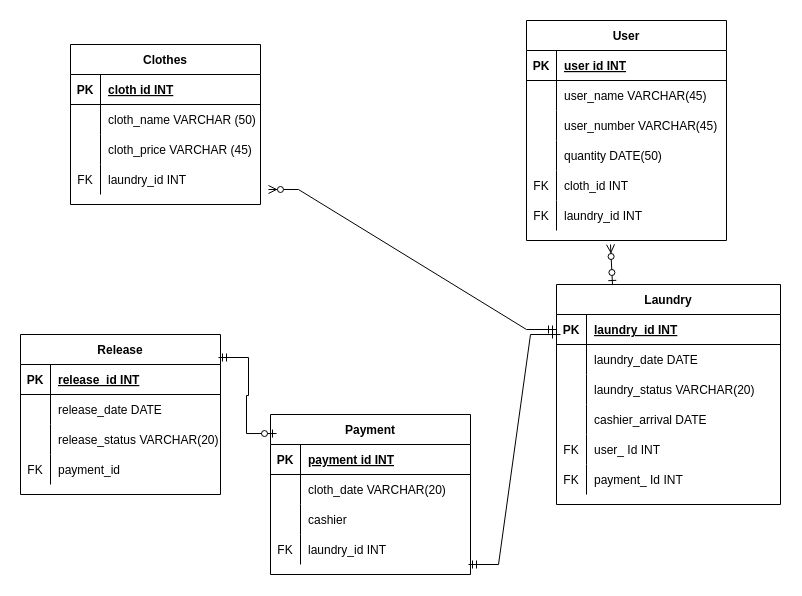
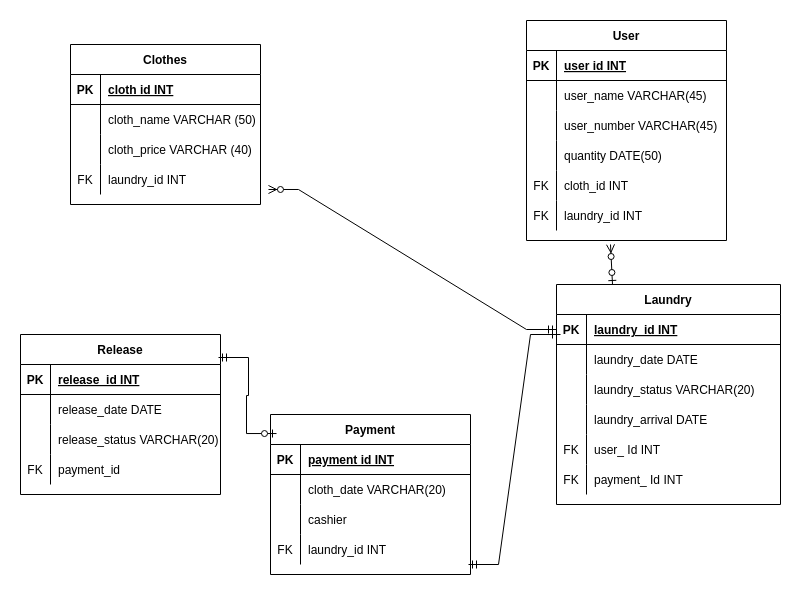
  <mxCell id="0" />
  <mxCell id="1" parent="0" />
  <mxCell id="2" value="User" style="shape=table;startSize=30;container=1;collapsible=1;childLayout=tableLayout;fixedRows=1;rowLines=0;fontStyle=1;align=center;resizeLast=1;" parent="1" vertex="1"><mxGeometry x="526" y="20" width="200" height="220" as="geometry" /></mxCell>
  <mxCell id="3" value="" style="shape=tableRow;horizontal=0;startSize=0;swimlaneHead=0;swimlaneBody=0;fillColor=none;collapsible=0;dropTarget=0;points=[[0,0.5],[1,0.5]];portConstraint=eastwest;top=0;left=0;right=0;bottom=1;" parent="2" vertex="1"><mxGeometry y="30" width="200" height="30" as="geometry" /></mxCell>
  <mxCell id="4" value="PK" style="shape=partialRectangle;connectable=0;fillColor=none;top=0;left=0;bottom=0;right=0;fontStyle=1;overflow=hidden;" parent="3" vertex="1"><mxGeometry width="30" height="30" as="geometry"><mxRectangle width="30" height="30" as="alternateBounds" /></mxGeometry></mxCell>
  <mxCell id="5" value="user id INT" style="shape=partialRectangle;connectable=0;fillColor=none;top=0;left=0;bottom=0;right=0;align=left;spacingLeft=6;fontStyle=5;overflow=hidden;" parent="3" vertex="1"><mxGeometry x="30" width="170" height="30" as="geometry"><mxRectangle width="170" height="30" as="alternateBounds" /></mxGeometry></mxCell>
  <mxCell id="6" value="" style="shape=tableRow;horizontal=0;startSize=0;swimlaneHead=0;swimlaneBody=0;fillColor=none;collapsible=0;dropTarget=0;points=[[0,0.5],[1,0.5]];portConstraint=eastwest;top=0;left=0;right=0;bottom=0;" parent="2" vertex="1"><mxGeometry y="60" width="200" height="30" as="geometry" /></mxCell>
  <mxCell id="7" value="" style="shape=partialRectangle;connectable=0;fillColor=none;top=0;left=0;bottom=0;right=0;editable=1;overflow=hidden;" parent="6" vertex="1"><mxGeometry width="30" height="30" as="geometry"><mxRectangle width="30" height="30" as="alternateBounds" /></mxGeometry></mxCell>
  <mxCell id="8" value="user_name VARCHAR(45)" style="shape=partialRectangle;connectable=0;fillColor=none;top=0;left=0;bottom=0;right=0;align=left;spacingLeft=6;overflow=hidden;" parent="6" vertex="1"><mxGeometry x="30" width="170" height="30" as="geometry"><mxRectangle width="170" height="30" as="alternateBounds" /></mxGeometry></mxCell>
  <mxCell id="9" value="" style="shape=tableRow;horizontal=0;startSize=0;swimlaneHead=0;swimlaneBody=0;fillColor=none;collapsible=0;dropTarget=0;points=[[0,0.5],[1,0.5]];portConstraint=eastwest;top=0;left=0;right=0;bottom=0;" parent="2" vertex="1"><mxGeometry y="90" width="200" height="30" as="geometry" /></mxCell>
  <mxCell id="10" value="" style="shape=partialRectangle;connectable=0;fillColor=none;top=0;left=0;bottom=0;right=0;editable=1;overflow=hidden;" parent="9" vertex="1"><mxGeometry width="30" height="30" as="geometry"><mxRectangle width="30" height="30" as="alternateBounds" /></mxGeometry></mxCell>
  <mxCell id="11" value="user_number VARCHAR(45)" style="shape=partialRectangle;connectable=0;fillColor=none;top=0;left=0;bottom=0;right=0;align=left;spacingLeft=6;overflow=hidden;" parent="9" vertex="1"><mxGeometry x="30" width="170" height="30" as="geometry"><mxRectangle width="170" height="30" as="alternateBounds" /></mxGeometry></mxCell>
  <mxCell id="12" value="" style="shape=tableRow;horizontal=0;startSize=0;swimlaneHead=0;swimlaneBody=0;fillColor=none;collapsible=0;dropTarget=0;points=[[0,0.5],[1,0.5]];portConstraint=eastwest;top=0;left=0;right=0;bottom=0;" parent="2" vertex="1"><mxGeometry y="120" width="200" height="30" as="geometry" /></mxCell>
  <mxCell id="13" value="" style="shape=partialRectangle;connectable=0;fillColor=none;top=0;left=0;bottom=0;right=0;editable=1;overflow=hidden;" parent="12" vertex="1"><mxGeometry width="30" height="30" as="geometry"><mxRectangle width="30" height="30" as="alternateBounds" /></mxGeometry></mxCell>
  <mxCell id="14" value="quantity DATE(50)" style="shape=partialRectangle;connectable=0;fillColor=none;top=0;left=0;bottom=0;right=0;align=left;spacingLeft=6;overflow=hidden;" parent="12" vertex="1"><mxGeometry x="30" width="170" height="30" as="geometry"><mxRectangle width="170" height="30" as="alternateBounds" /></mxGeometry></mxCell>
  <mxCell id="15" value="" style="shape=tableRow;horizontal=0;startSize=0;swimlaneHead=0;swimlaneBody=0;fillColor=none;collapsible=0;dropTarget=0;points=[[0,0.5],[1,0.5]];portConstraint=eastwest;top=0;left=0;right=0;bottom=0;" parent="2" vertex="1"><mxGeometry y="150" width="200" height="30" as="geometry" /></mxCell>
  <mxCell id="16" value="FK" style="shape=partialRectangle;connectable=0;fillColor=none;top=0;left=0;bottom=0;right=0;editable=1;overflow=hidden;" parent="15" vertex="1"><mxGeometry width="30" height="30" as="geometry"><mxRectangle width="30" height="30" as="alternateBounds" /></mxGeometry></mxCell>
  <mxCell id="17" value="cloth_id INT" style="shape=partialRectangle;connectable=0;fillColor=none;top=0;left=0;bottom=0;right=0;align=left;spacingLeft=6;overflow=hidden;" parent="15" vertex="1"><mxGeometry x="30" width="170" height="30" as="geometry"><mxRectangle width="170" height="30" as="alternateBounds" /></mxGeometry></mxCell>
  <mxCell id="18" value="" style="shape=tableRow;horizontal=0;startSize=0;swimlaneHead=0;swimlaneBody=0;fillColor=none;collapsible=0;dropTarget=0;points=[[0,0.5],[1,0.5]];portConstraint=eastwest;top=0;left=0;right=0;bottom=0;" parent="2" vertex="1"><mxGeometry y="180" width="200" height="30" as="geometry" /></mxCell>
  <mxCell id="19" value="FK" style="shape=partialRectangle;connectable=0;fillColor=none;top=0;left=0;bottom=0;right=0;editable=1;overflow=hidden;" parent="18" vertex="1"><mxGeometry width="30" height="30" as="geometry"><mxRectangle width="30" height="30" as="alternateBounds" /></mxGeometry></mxCell>
  <mxCell id="20" value="laundry_id INT" style="shape=partialRectangle;connectable=0;fillColor=none;top=0;left=0;bottom=0;right=0;align=left;spacingLeft=6;overflow=hidden;" parent="18" vertex="1"><mxGeometry x="30" width="170" height="30" as="geometry"><mxRectangle width="170" height="30" as="alternateBounds" /></mxGeometry></mxCell>
  <mxCell id="21" value="Clothes" style="shape=table;startSize=30;container=1;collapsible=1;childLayout=tableLayout;fixedRows=1;rowLines=0;fontStyle=1;align=center;resizeLast=1;" parent="1" vertex="1"><mxGeometry x="70" y="44" width="190" height="160" as="geometry" /></mxCell>
  <mxCell id="22" value="" style="shape=tableRow;horizontal=0;startSize=0;swimlaneHead=0;swimlaneBody=0;fillColor=none;collapsible=0;dropTarget=0;points=[[0,0.5],[1,0.5]];portConstraint=eastwest;top=0;left=0;right=0;bottom=1;" parent="21" vertex="1"><mxGeometry y="30" width="190" height="30" as="geometry" /></mxCell>
  <mxCell id="23" value="PK" style="shape=partialRectangle;connectable=0;fillColor=none;top=0;left=0;bottom=0;right=0;fontStyle=1;overflow=hidden;" parent="22" vertex="1"><mxGeometry width="30" height="30" as="geometry"><mxRectangle width="30" height="30" as="alternateBounds" /></mxGeometry></mxCell>
  <mxCell id="24" value="cloth id INT" style="shape=partialRectangle;connectable=0;fillColor=none;top=0;left=0;bottom=0;right=0;align=left;spacingLeft=6;fontStyle=5;overflow=hidden;" parent="22" vertex="1"><mxGeometry x="30" width="160" height="30" as="geometry"><mxRectangle width="160" height="30" as="alternateBounds" /></mxGeometry></mxCell>
  <mxCell id="25" value="" style="shape=tableRow;horizontal=0;startSize=0;swimlaneHead=0;swimlaneBody=0;fillColor=none;collapsible=0;dropTarget=0;points=[[0,0.5],[1,0.5]];portConstraint=eastwest;top=0;left=0;right=0;bottom=0;" parent="21" vertex="1"><mxGeometry y="60" width="190" height="30" as="geometry" /></mxCell>
  <mxCell id="26" value="" style="shape=partialRectangle;connectable=0;fillColor=none;top=0;left=0;bottom=0;right=0;editable=1;overflow=hidden;" parent="25" vertex="1"><mxGeometry width="30" height="30" as="geometry"><mxRectangle width="30" height="30" as="alternateBounds" /></mxGeometry></mxCell>
  <mxCell id="27" value="cloth_name VARCHAR (50)" style="shape=partialRectangle;connectable=0;fillColor=none;top=0;left=0;bottom=0;right=0;align=left;spacingLeft=6;overflow=hidden;" parent="25" vertex="1"><mxGeometry x="30" width="160" height="30" as="geometry"><mxRectangle width="160" height="30" as="alternateBounds" /></mxGeometry></mxCell>
  <mxCell id="28" value="" style="shape=tableRow;horizontal=0;startSize=0;swimlaneHead=0;swimlaneBody=0;fillColor=none;collapsible=0;dropTarget=0;points=[[0,0.5],[1,0.5]];portConstraint=eastwest;top=0;left=0;right=0;bottom=0;" parent="21" vertex="1"><mxGeometry y="90" width="190" height="30" as="geometry" /></mxCell>
  <mxCell id="29" value="" style="shape=partialRectangle;connectable=0;fillColor=none;top=0;left=0;bottom=0;right=0;editable=1;overflow=hidden;" parent="28" vertex="1"><mxGeometry width="30" height="30" as="geometry"><mxRectangle width="30" height="30" as="alternateBounds" /></mxGeometry></mxCell>
- <mxCell id="30" value="cloth_price VARCHAR (45)" style="shape=partialRectangle;connectable=0;fillColor=none;top=0;left=0;bottom=0;right=0;align=left;spacingLeft=6;overflow=hidden;" parent="28" vertex="1"><mxGeometry x="30" width="160" height="30" as="geometry"><mxRectangle width="160" height="30" as="alternateBounds" /></mxGeometry></mxCell>
+ <mxCell id="30" value="cloth_price VARCHAR (40)" style="shape=partialRectangle;connectable=0;fillColor=none;top=0;left=0;bottom=0;right=0;align=left;spacingLeft=6;overflow=hidden;" parent="28" vertex="1"><mxGeometry x="30" width="160" height="30" as="geometry"><mxRectangle width="160" height="30" as="alternateBounds" /></mxGeometry></mxCell>
  <mxCell id="31" value="" style="shape=tableRow;horizontal=0;startSize=0;swimlaneHead=0;swimlaneBody=0;fillColor=none;collapsible=0;dropTarget=0;points=[[0,0.5],[1,0.5]];portConstraint=eastwest;top=0;left=0;right=0;bottom=0;" parent="21" vertex="1"><mxGeometry y="120" width="190" height="30" as="geometry" /></mxCell>
  <mxCell id="32" value="FK" style="shape=partialRectangle;connectable=0;fillColor=none;top=0;left=0;bottom=0;right=0;editable=1;overflow=hidden;" parent="31" vertex="1"><mxGeometry width="30" height="30" as="geometry"><mxRectangle width="30" height="30" as="alternateBounds" /></mxGeometry></mxCell>
  <mxCell id="33" value="laundry_id INT" style="shape=partialRectangle;connectable=0;fillColor=none;top=0;left=0;bottom=0;right=0;align=left;spacingLeft=6;overflow=hidden;" parent="31" vertex="1"><mxGeometry x="30" width="160" height="30" as="geometry"><mxRectangle width="160" height="30" as="alternateBounds" /></mxGeometry></mxCell>
  <mxCell id="34" value="Laundry" style="shape=table;startSize=30;container=1;collapsible=1;childLayout=tableLayout;fixedRows=1;rowLines=0;fontStyle=1;align=center;resizeLast=1;" parent="1" vertex="1"><mxGeometry x="556" y="284" width="224" height="220" as="geometry" /></mxCell>
  <mxCell id="35" value="" style="shape=tableRow;horizontal=0;startSize=0;swimlaneHead=0;swimlaneBody=0;fillColor=none;collapsible=0;dropTarget=0;points=[[0,0.5],[1,0.5]];portConstraint=eastwest;top=0;left=0;right=0;bottom=1;" parent="34" vertex="1"><mxGeometry y="30" width="224" height="30" as="geometry" /></mxCell>
  <mxCell id="36" value="PK" style="shape=partialRectangle;connectable=0;fillColor=none;top=0;left=0;bottom=0;right=0;fontStyle=1;overflow=hidden;" parent="35" vertex="1"><mxGeometry width="30" height="30" as="geometry"><mxRectangle width="30" height="30" as="alternateBounds" /></mxGeometry></mxCell>
  <mxCell id="37" value="laundry_id INT" style="shape=partialRectangle;connectable=0;fillColor=none;top=0;left=0;bottom=0;right=0;align=left;spacingLeft=6;fontStyle=5;overflow=hidden;" parent="35" vertex="1"><mxGeometry x="30" width="194" height="30" as="geometry"><mxRectangle width="194" height="30" as="alternateBounds" /></mxGeometry></mxCell>
  <mxCell id="38" value="" style="shape=tableRow;horizontal=0;startSize=0;swimlaneHead=0;swimlaneBody=0;fillColor=none;collapsible=0;dropTarget=0;points=[[0,0.5],[1,0.5]];portConstraint=eastwest;top=0;left=0;right=0;bottom=0;" parent="34" vertex="1"><mxGeometry y="60" width="224" height="30" as="geometry" /></mxCell>
  <mxCell id="39" value="" style="shape=partialRectangle;connectable=0;fillColor=none;top=0;left=0;bottom=0;right=0;editable=1;overflow=hidden;" parent="38" vertex="1"><mxGeometry width="30" height="30" as="geometry"><mxRectangle width="30" height="30" as="alternateBounds" /></mxGeometry></mxCell>
  <mxCell id="40" value="laundry_date DATE" style="shape=partialRectangle;connectable=0;fillColor=none;top=0;left=0;bottom=0;right=0;align=left;spacingLeft=6;overflow=hidden;" parent="38" vertex="1"><mxGeometry x="30" width="194" height="30" as="geometry"><mxRectangle width="194" height="30" as="alternateBounds" /></mxGeometry></mxCell>
  <mxCell id="41" value="" style="shape=tableRow;horizontal=0;startSize=0;swimlaneHead=0;swimlaneBody=0;fillColor=none;collapsible=0;dropTarget=0;points=[[0,0.5],[1,0.5]];portConstraint=eastwest;top=0;left=0;right=0;bottom=0;" parent="34" vertex="1"><mxGeometry y="90" width="224" height="30" as="geometry" /></mxCell>
  <mxCell id="42" value="" style="shape=partialRectangle;connectable=0;fillColor=none;top=0;left=0;bottom=0;right=0;editable=1;overflow=hidden;" parent="41" vertex="1"><mxGeometry width="30" height="30" as="geometry"><mxRectangle width="30" height="30" as="alternateBounds" /></mxGeometry></mxCell>
  <mxCell id="43" value="laundry_status VARCHAR(20)" style="shape=partialRectangle;connectable=0;fillColor=none;top=0;left=0;bottom=0;right=0;align=left;spacingLeft=6;overflow=hidden;" parent="41" vertex="1"><mxGeometry x="30" width="194" height="30" as="geometry"><mxRectangle width="194" height="30" as="alternateBounds" /></mxGeometry></mxCell>
  <mxCell id="44" value="" style="shape=tableRow;horizontal=0;startSize=0;swimlaneHead=0;swimlaneBody=0;fillColor=none;collapsible=0;dropTarget=0;points=[[0,0.5],[1,0.5]];portConstraint=eastwest;top=0;left=0;right=0;bottom=0;" parent="34" vertex="1"><mxGeometry y="120" width="224" height="30" as="geometry" /></mxCell>
  <mxCell id="45" value="" style="shape=partialRectangle;connectable=0;fillColor=none;top=0;left=0;bottom=0;right=0;editable=1;overflow=hidden;" parent="44" vertex="1"><mxGeometry width="30" height="30" as="geometry"><mxRectangle width="30" height="30" as="alternateBounds" /></mxGeometry></mxCell>
- <mxCell id="46" value="cashier_arrival DATE" style="shape=partialRectangle;connectable=0;fillColor=none;top=0;left=0;bottom=0;right=0;align=left;spacingLeft=6;overflow=hidden;" parent="44" vertex="1"><mxGeometry x="30" width="194" height="30" as="geometry"><mxRectangle width="194" height="30" as="alternateBounds" /></mxGeometry></mxCell>
+ <mxCell id="46" value="laundry_arrival DATE" style="shape=partialRectangle;connectable=0;fillColor=none;top=0;left=0;bottom=0;right=0;align=left;spacingLeft=6;overflow=hidden;" parent="44" vertex="1"><mxGeometry x="30" width="194" height="30" as="geometry"><mxRectangle width="194" height="30" as="alternateBounds" /></mxGeometry></mxCell>
  <mxCell id="47" value="" style="shape=tableRow;horizontal=0;startSize=0;swimlaneHead=0;swimlaneBody=0;fillColor=none;collapsible=0;dropTarget=0;points=[[0,0.5],[1,0.5]];portConstraint=eastwest;top=0;left=0;right=0;bottom=0;" parent="34" vertex="1"><mxGeometry y="150" width="224" height="30" as="geometry" /></mxCell>
  <mxCell id="48" value="FK" style="shape=partialRectangle;connectable=0;fillColor=none;top=0;left=0;bottom=0;right=0;editable=1;overflow=hidden;" parent="47" vertex="1"><mxGeometry width="30" height="30" as="geometry"><mxRectangle width="30" height="30" as="alternateBounds" /></mxGeometry></mxCell>
  <mxCell id="49" value="user_ Id INT" style="shape=partialRectangle;connectable=0;fillColor=none;top=0;left=0;bottom=0;right=0;align=left;spacingLeft=6;overflow=hidden;" parent="47" vertex="1"><mxGeometry x="30" width="194" height="30" as="geometry"><mxRectangle width="194" height="30" as="alternateBounds" /></mxGeometry></mxCell>
  <mxCell id="50" value="" style="shape=tableRow;horizontal=0;startSize=0;swimlaneHead=0;swimlaneBody=0;fillColor=none;collapsible=0;dropTarget=0;points=[[0,0.5],[1,0.5]];portConstraint=eastwest;top=0;left=0;right=0;bottom=0;" parent="34" vertex="1"><mxGeometry y="180" width="224" height="30" as="geometry" /></mxCell>
  <mxCell id="51" value="FK" style="shape=partialRectangle;connectable=0;fillColor=none;top=0;left=0;bottom=0;right=0;editable=1;overflow=hidden;" parent="50" vertex="1"><mxGeometry width="30" height="30" as="geometry"><mxRectangle width="30" height="30" as="alternateBounds" /></mxGeometry></mxCell>
  <mxCell id="52" value="payment_ Id INT" style="shape=partialRectangle;connectable=0;fillColor=none;top=0;left=0;bottom=0;right=0;align=left;spacingLeft=6;overflow=hidden;" parent="50" vertex="1"><mxGeometry x="30" width="194" height="30" as="geometry"><mxRectangle width="194" height="30" as="alternateBounds" /></mxGeometry></mxCell>
  <mxCell id="53" value="Payment" style="shape=table;startSize=30;container=1;collapsible=1;childLayout=tableLayout;fixedRows=1;rowLines=0;fontStyle=1;align=center;resizeLast=1;" parent="1" vertex="1"><mxGeometry x="270" y="414" width="200" height="160" as="geometry" /></mxCell>
  <mxCell id="54" value="" style="shape=tableRow;horizontal=0;startSize=0;swimlaneHead=0;swimlaneBody=0;fillColor=none;collapsible=0;dropTarget=0;points=[[0,0.5],[1,0.5]];portConstraint=eastwest;top=0;left=0;right=0;bottom=1;" parent="53" vertex="1"><mxGeometry y="30" width="200" height="30" as="geometry" /></mxCell>
  <mxCell id="55" value="PK" style="shape=partialRectangle;connectable=0;fillColor=none;top=0;left=0;bottom=0;right=0;fontStyle=1;overflow=hidden;" parent="54" vertex="1"><mxGeometry width="30" height="30" as="geometry"><mxRectangle width="30" height="30" as="alternateBounds" /></mxGeometry></mxCell>
  <mxCell id="56" value="payment id INT" style="shape=partialRectangle;connectable=0;fillColor=none;top=0;left=0;bottom=0;right=0;align=left;spacingLeft=6;fontStyle=5;overflow=hidden;" parent="54" vertex="1"><mxGeometry x="30" width="170" height="30" as="geometry"><mxRectangle width="170" height="30" as="alternateBounds" /></mxGeometry></mxCell>
  <mxCell id="57" value="" style="shape=tableRow;horizontal=0;startSize=0;swimlaneHead=0;swimlaneBody=0;fillColor=none;collapsible=0;dropTarget=0;points=[[0,0.5],[1,0.5]];portConstraint=eastwest;top=0;left=0;right=0;bottom=0;" parent="53" vertex="1"><mxGeometry y="60" width="200" height="30" as="geometry" /></mxCell>
  <mxCell id="58" value="" style="shape=partialRectangle;connectable=0;fillColor=none;top=0;left=0;bottom=0;right=0;editable=1;overflow=hidden;" parent="57" vertex="1"><mxGeometry width="30" height="30" as="geometry"><mxRectangle width="30" height="30" as="alternateBounds" /></mxGeometry></mxCell>
  <mxCell id="59" value="cloth_date VARCHAR(20)" style="shape=partialRectangle;connectable=0;fillColor=none;top=0;left=0;bottom=0;right=0;align=left;spacingLeft=6;overflow=hidden;" parent="57" vertex="1"><mxGeometry x="30" width="170" height="30" as="geometry"><mxRectangle width="170" height="30" as="alternateBounds" /></mxGeometry></mxCell>
  <mxCell id="60" value="" style="shape=tableRow;horizontal=0;startSize=0;swimlaneHead=0;swimlaneBody=0;fillColor=none;collapsible=0;dropTarget=0;points=[[0,0.5],[1,0.5]];portConstraint=eastwest;top=0;left=0;right=0;bottom=0;" parent="53" vertex="1"><mxGeometry y="90" width="200" height="30" as="geometry" /></mxCell>
  <mxCell id="61" value="" style="shape=partialRectangle;connectable=0;fillColor=none;top=0;left=0;bottom=0;right=0;editable=1;overflow=hidden;" parent="60" vertex="1"><mxGeometry width="30" height="30" as="geometry"><mxRectangle width="30" height="30" as="alternateBounds" /></mxGeometry></mxCell>
  <mxCell id="62" value="cashier" style="shape=partialRectangle;connectable=0;fillColor=none;top=0;left=0;bottom=0;right=0;align=left;spacingLeft=6;overflow=hidden;" parent="60" vertex="1"><mxGeometry x="30" width="170" height="30" as="geometry"><mxRectangle width="170" height="30" as="alternateBounds" /></mxGeometry></mxCell>
  <mxCell id="63" value="" style="shape=tableRow;horizontal=0;startSize=0;swimlaneHead=0;swimlaneBody=0;fillColor=none;collapsible=0;dropTarget=0;points=[[0,0.5],[1,0.5]];portConstraint=eastwest;top=0;left=0;right=0;bottom=0;" parent="53" vertex="1"><mxGeometry y="120" width="200" height="30" as="geometry" /></mxCell>
  <mxCell id="64" value="FK" style="shape=partialRectangle;connectable=0;fillColor=none;top=0;left=0;bottom=0;right=0;editable=1;overflow=hidden;" parent="63" vertex="1"><mxGeometry width="30" height="30" as="geometry"><mxRectangle width="30" height="30" as="alternateBounds" /></mxGeometry></mxCell>
  <mxCell id="65" value="laundry_id INT" style="shape=partialRectangle;connectable=0;fillColor=none;top=0;left=0;bottom=0;right=0;align=left;spacingLeft=6;overflow=hidden;" parent="63" vertex="1"><mxGeometry x="30" width="170" height="30" as="geometry"><mxRectangle width="170" height="30" as="alternateBounds" /></mxGeometry></mxCell>
  <mxCell id="66" value="Release" style="shape=table;startSize=30;container=1;collapsible=1;childLayout=tableLayout;fixedRows=1;rowLines=0;fontStyle=1;align=center;resizeLast=1;" parent="1" vertex="1"><mxGeometry x="20" y="334" width="200" height="160" as="geometry" /></mxCell>
  <mxCell id="67" value="" style="shape=tableRow;horizontal=0;startSize=0;swimlaneHead=0;swimlaneBody=0;fillColor=none;collapsible=0;dropTarget=0;points=[[0,0.5],[1,0.5]];portConstraint=eastwest;top=0;left=0;right=0;bottom=1;" parent="66" vertex="1"><mxGeometry y="30" width="200" height="30" as="geometry" /></mxCell>
  <mxCell id="68" value="PK" style="shape=partialRectangle;connectable=0;fillColor=none;top=0;left=0;bottom=0;right=0;fontStyle=1;overflow=hidden;" parent="67" vertex="1"><mxGeometry width="30" height="30" as="geometry"><mxRectangle width="30" height="30" as="alternateBounds" /></mxGeometry></mxCell>
  <mxCell id="69" value="release_id INT" style="shape=partialRectangle;connectable=0;fillColor=none;top=0;left=0;bottom=0;right=0;align=left;spacingLeft=6;fontStyle=5;overflow=hidden;" parent="67" vertex="1"><mxGeometry x="30" width="170" height="30" as="geometry"><mxRectangle width="170" height="30" as="alternateBounds" /></mxGeometry></mxCell>
  <mxCell id="70" value="" style="shape=tableRow;horizontal=0;startSize=0;swimlaneHead=0;swimlaneBody=0;fillColor=none;collapsible=0;dropTarget=0;points=[[0,0.5],[1,0.5]];portConstraint=eastwest;top=0;left=0;right=0;bottom=0;" parent="66" vertex="1"><mxGeometry y="60" width="200" height="30" as="geometry" /></mxCell>
  <mxCell id="71" value="" style="shape=partialRectangle;connectable=0;fillColor=none;top=0;left=0;bottom=0;right=0;editable=1;overflow=hidden;" parent="70" vertex="1"><mxGeometry width="30" height="30" as="geometry"><mxRectangle width="30" height="30" as="alternateBounds" /></mxGeometry></mxCell>
  <mxCell id="72" value="release_date DATE" style="shape=partialRectangle;connectable=0;fillColor=none;top=0;left=0;bottom=0;right=0;align=left;spacingLeft=6;overflow=hidden;" parent="70" vertex="1"><mxGeometry x="30" width="170" height="30" as="geometry"><mxRectangle width="170" height="30" as="alternateBounds" /></mxGeometry></mxCell>
  <mxCell id="73" value="" style="shape=tableRow;horizontal=0;startSize=0;swimlaneHead=0;swimlaneBody=0;fillColor=none;collapsible=0;dropTarget=0;points=[[0,0.5],[1,0.5]];portConstraint=eastwest;top=0;left=0;right=0;bottom=0;" parent="66" vertex="1"><mxGeometry y="90" width="200" height="30" as="geometry" /></mxCell>
  <mxCell id="74" value="" style="shape=partialRectangle;connectable=0;fillColor=none;top=0;left=0;bottom=0;right=0;editable=1;overflow=hidden;" parent="73" vertex="1"><mxGeometry width="30" height="30" as="geometry"><mxRectangle width="30" height="30" as="alternateBounds" /></mxGeometry></mxCell>
  <mxCell id="75" value="release_status VARCHAR(20)" style="shape=partialRectangle;connectable=0;fillColor=none;top=0;left=0;bottom=0;right=0;align=left;spacingLeft=6;overflow=hidden;" parent="73" vertex="1"><mxGeometry x="30" width="170" height="30" as="geometry"><mxRectangle width="170" height="30" as="alternateBounds" /></mxGeometry></mxCell>
  <mxCell id="76" value="" style="shape=tableRow;horizontal=0;startSize=0;swimlaneHead=0;swimlaneBody=0;fillColor=none;collapsible=0;dropTarget=0;points=[[0,0.5],[1,0.5]];portConstraint=eastwest;top=0;left=0;right=0;bottom=0;" parent="66" vertex="1"><mxGeometry y="120" width="200" height="30" as="geometry" /></mxCell>
  <mxCell id="77" value="FK" style="shape=partialRectangle;connectable=0;fillColor=none;top=0;left=0;bottom=0;right=0;editable=1;overflow=hidden;" parent="76" vertex="1"><mxGeometry width="30" height="30" as="geometry"><mxRectangle width="30" height="30" as="alternateBounds" /></mxGeometry></mxCell>
  <mxCell id="78" value="payment_id" style="shape=partialRectangle;connectable=0;fillColor=none;top=0;left=0;bottom=0;right=0;align=left;spacingLeft=6;overflow=hidden;" parent="76" vertex="1"><mxGeometry x="30" width="170" height="30" as="geometry"><mxRectangle width="170" height="30" as="alternateBounds" /></mxGeometry></mxCell>
  <mxCell id="79" value="" style="edgeStyle=entityRelationEdgeStyle;fontSize=12;html=1;endArrow=ERzeroToMany;startArrow=ERmandOne;rounded=0;entryX=1.042;entryY=0.833;entryDx=0;entryDy=0;entryPerimeter=0;exitX=0;exitY=0.5;exitDx=0;exitDy=0;" parent="1" source="35" target="31" edge="1"><mxGeometry width="100" height="100" relative="1" as="geometry"><mxPoint x="350" y="324" as="sourcePoint" /><mxPoint x="480" y="214" as="targetPoint" /></mxGeometry></mxCell>
  <mxCell id="80" value="" style="edgeStyle=entityRelationEdgeStyle;fontSize=12;html=1;endArrow=ERzeroToOne;startArrow=ERmandOne;rounded=0;exitX=0.99;exitY=-0.233;exitDx=0;exitDy=0;exitPerimeter=0;entryX=0.03;entryY=0.119;entryDx=0;entryDy=0;entryPerimeter=0;" parent="1" source="67" target="53" edge="1"><mxGeometry width="100" height="100" relative="1" as="geometry"><mxPoint x="240" y="394" as="sourcePoint" /><mxPoint x="340" y="294" as="targetPoint" /></mxGeometry></mxCell>
  <mxCell id="81" value="" style="edgeStyle=entityRelationEdgeStyle;fontSize=12;html=1;endArrow=ERmandOne;startArrow=ERmandOne;rounded=0;exitX=0.99;exitY=1;exitDx=0;exitDy=0;exitPerimeter=0;" parent="1" source="63" edge="1"><mxGeometry width="100" height="100" relative="1" as="geometry"><mxPoint x="470" y="454" as="sourcePoint" /><mxPoint x="560" y="334" as="targetPoint" /></mxGeometry></mxCell>
  <mxCell id="82" value="" style="fontSize=12;html=1;endArrow=ERzeroToMany;startArrow=ERzeroToOne;rounded=0;exitX=0.25;exitY=0;exitDx=0;exitDy=0;entryX=0.42;entryY=1.467;entryDx=0;entryDy=0;entryPerimeter=0;" parent="1" source="34" target="18" edge="1"><mxGeometry width="100" height="100" relative="1" as="geometry"><mxPoint x="400" y="314" as="sourcePoint" /><mxPoint x="500" y="214" as="targetPoint" /></mxGeometry></mxCell>
